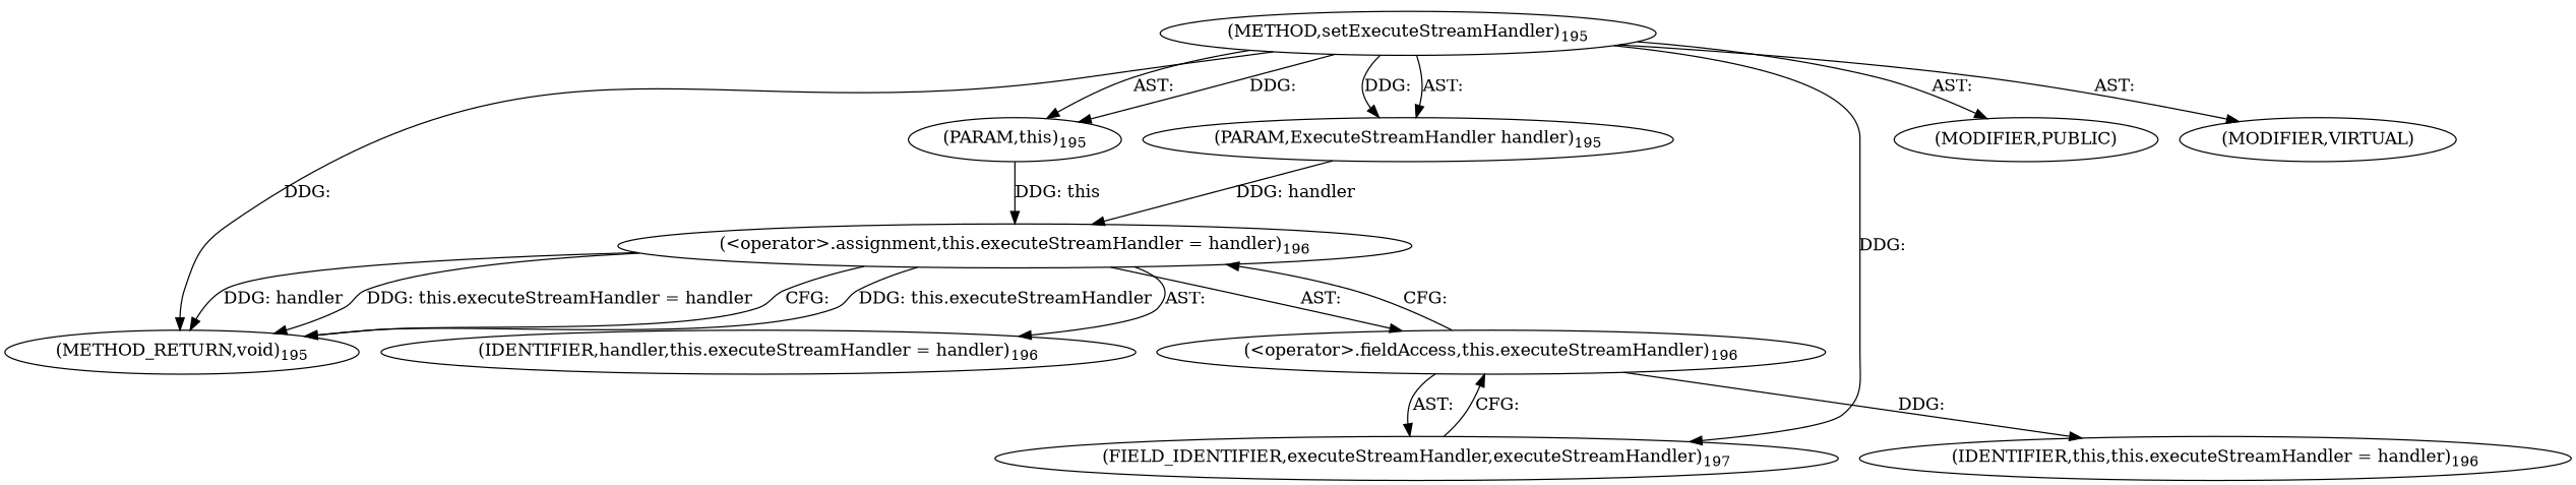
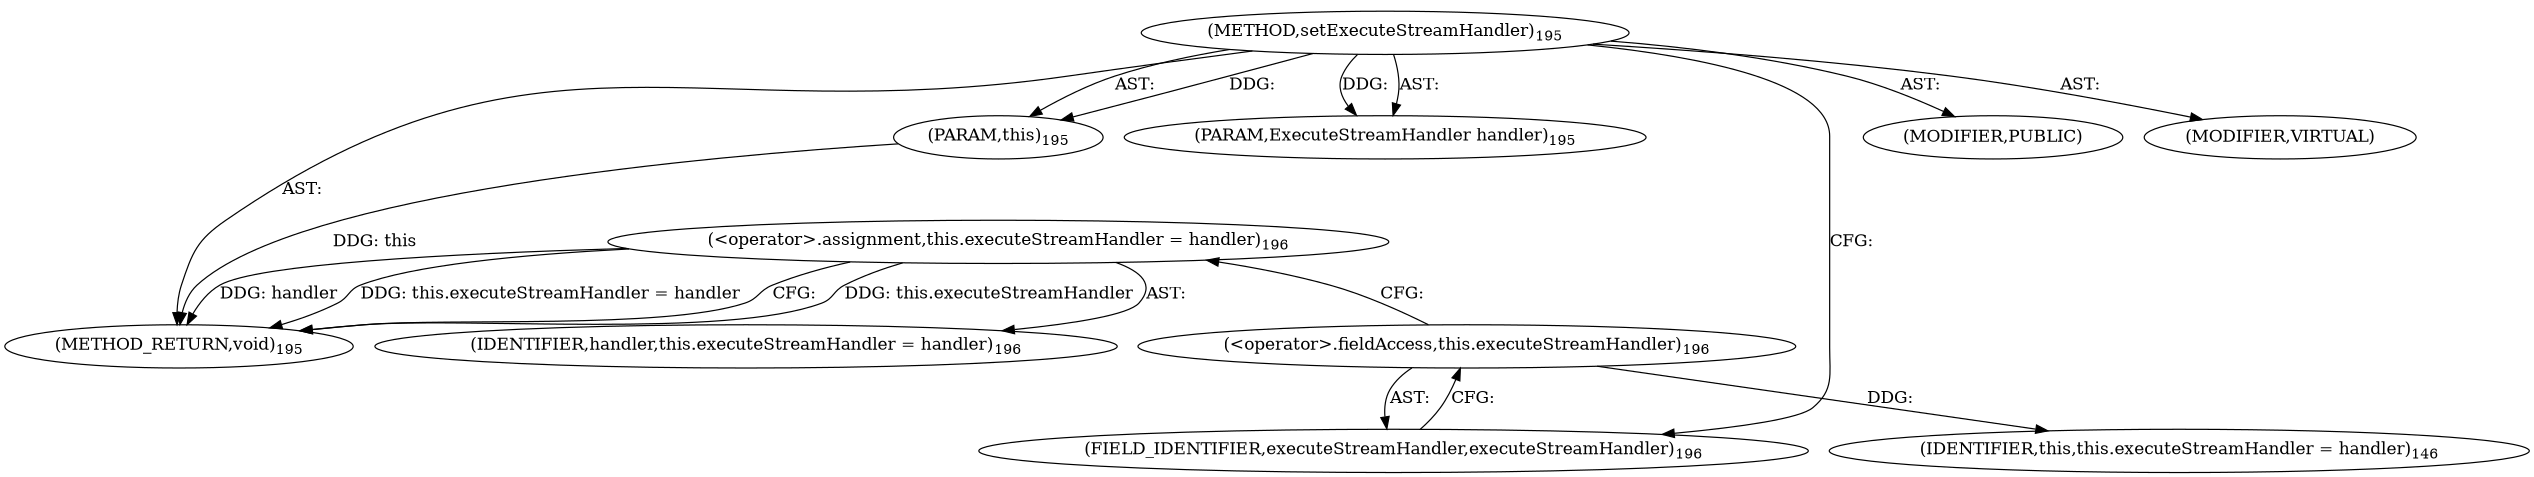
  digraph {
    n1 [label=<(METHOD,setExecuteStreamHandler)<SUB>195</SUB>>]
    n2 [label=<(PARAM,this)<SUB>195</SUB>>]
    n3 [label=<(PARAM,ExecuteStreamHandler handler)<SUB>195</SUB>>]
-   n4 [label=<(FIELD_IDENTIFIER,executeStreamHandler,executeStreamHandler)<SUB>197</SUB>>]
+   n4 [label=<(FIELD_IDENTIFIER,executeStreamHandler,executeStreamHandler)<SUB>196</SUB>>]
    n5 [label=<(MODIFIER,PUBLIC)>]
    n6 [label=<(MODIFIER,VIRTUAL)>]
    n7 [label=<(METHOD_RETURN,void)<SUB>195</SUB>>]
    n8 [label=<(&lt;operator&gt;.assignment,this.executeStreamHandler = handler)<SUB>196</SUB>>]
    n9 [label=<(&lt;operator&gt;.fieldAccess,this.executeStreamHandler)<SUB>196</SUB>>]
    n10 [label=<(IDENTIFIER,handler,this.executeStreamHandler = handler)<SUB>196</SUB>>]
-   n11 [label=<(IDENTIFIER,this,this.executeStreamHandler = handler)<SUB>196</SUB>>]
+   n11 [label=<(IDENTIFIER,this,this.executeStreamHandler = handler)<SUB>146</SUB>>]
    n1 -> n2 [label="AST: "]
    n1 -> n2 [label="DDG: "]
    n1 -> n3 [label="AST: "]
    n1 -> n3 [label="DDG: "]
-   n1 -> n4 [label="DDG: "]
+   n1 -> n4 [label="CFG: "]
    n1 -> n5 [label="AST: "]
    n1 -> n6 [label="AST: "]
-   n1 -> n7 [label="DDG: "]
-   n2 -> n8 [label="DDG: this"]
-   n3 -> n8 [label="DDG: handler"]
+   n1 -> n7 [label="AST: "]
+   n2 -> n7 [label="DDG: this"]
    n4 -> n9 [label="CFG: "]
    n8 -> n7 [label="CFG: "]
    n8 -> n7 [label="DDG: this.executeStreamHandler"]
    n8 -> n7 [label="DDG: handler"]
    n8 -> n7 [label="DDG: this.executeStreamHandler = handler"]
-   n8 -> n9 [label="AST: "]
    n8 -> n10 [label="AST: "]
    n9 -> n4 [label="AST: "]
    n9 -> n8 [label="CFG: "]
    n9 -> n11 [label="DDG: "]
  }
